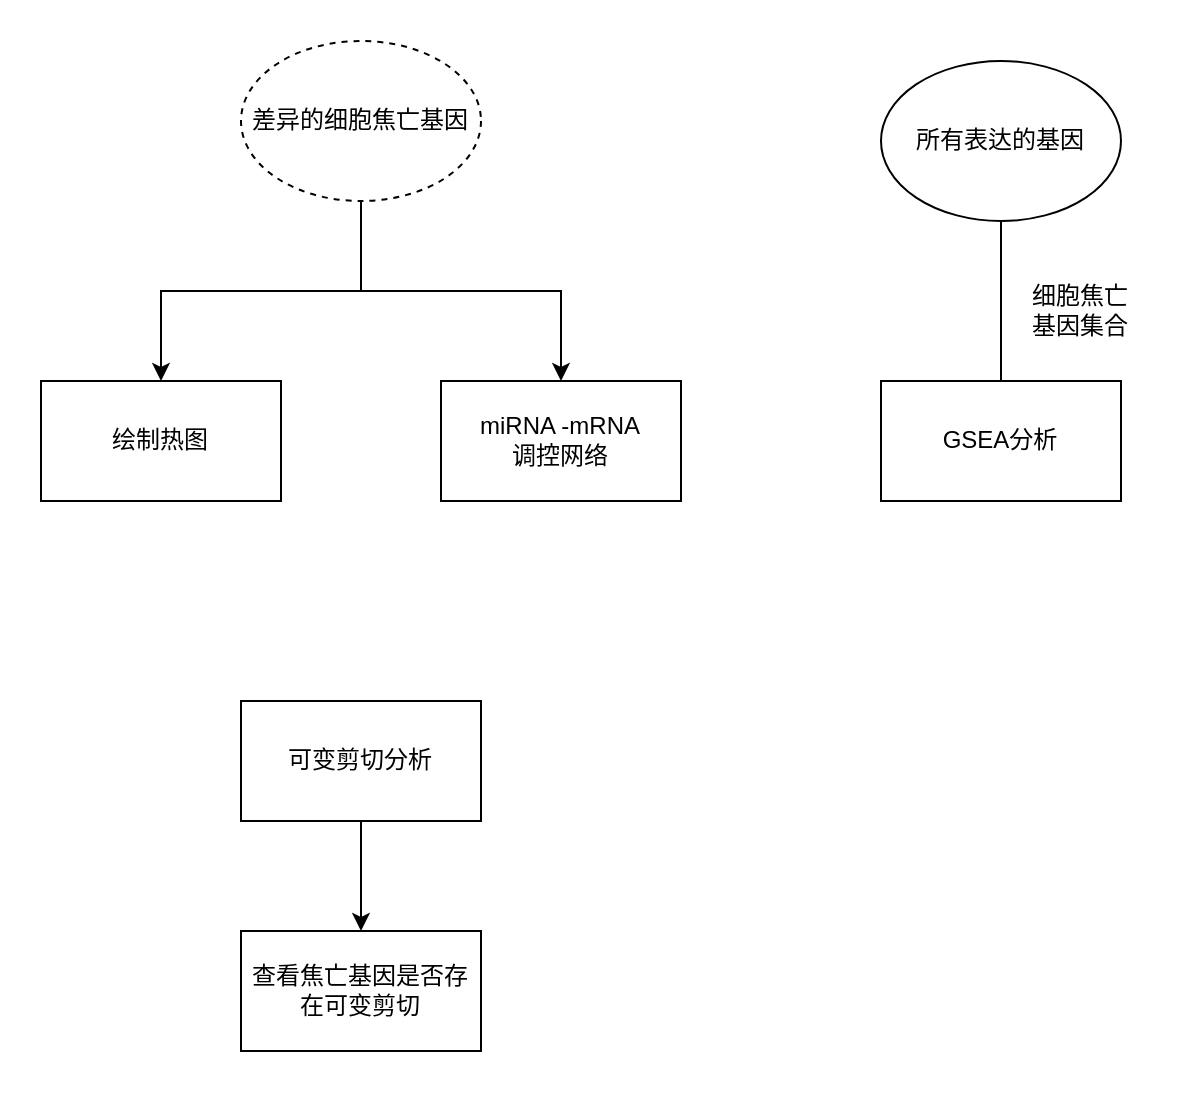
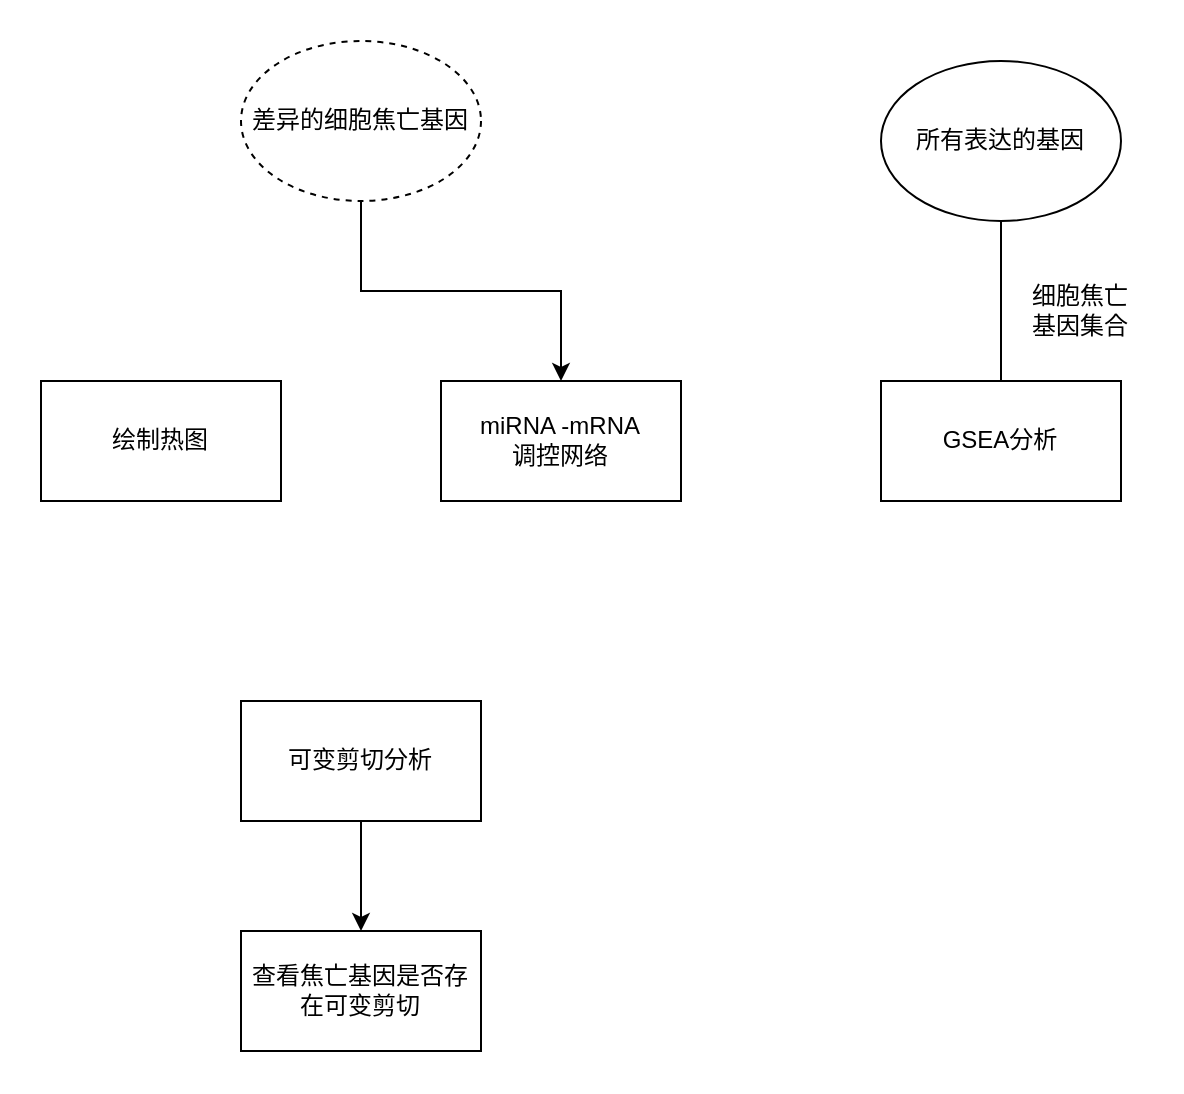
  <mxCell id="0" />
  <mxCell id="1" parent="0" />
- <mxCell id="2" value="" style="edgeStyle=orthogonalEdgeStyle;rounded=0;orthogonalLoop=1;jettySize=auto;html=1;" edge="1" parent="1" source="4" target="5"><mxGeometry relative="1" as="geometry" /></mxCell>
  <mxCell id="3" value="" style="edgeStyle=orthogonalEdgeStyle;rounded=0;orthogonalLoop=1;jettySize=auto;html=1;" edge="1" parent="1" source="4" target="6"><mxGeometry relative="1" as="geometry" /></mxCell>
  <mxCell id="4" value="差异的细胞焦亡基因" style="ellipse;whiteSpace=wrap;html=1;dashed=1;" vertex="1" parent="1"><mxGeometry x="120" y="20" width="120" height="80" as="geometry" /></mxCell>
  <mxCell id="5" value="绘制热图" style="whiteSpace=wrap;html=1;" vertex="1" parent="1"><mxGeometry x="20" y="190" width="120" height="60" as="geometry" /></mxCell>
  <mxCell id="6" value="miRNA -mRNA &lt;br&gt;调控网络" style="whiteSpace=wrap;html=1;" vertex="1" parent="1"><mxGeometry x="220" y="190" width="120" height="60" as="geometry" /></mxCell>
  <mxCell id="7" value="" style="edgeStyle=orthogonalEdgeStyle;rounded=0;orthogonalLoop=1;jettySize=auto;html=1;endArrow=none;" edge="1" parent="1" source="8" target="9"><mxGeometry relative="1" as="geometry" /></mxCell>
  <mxCell id="8" value="所有表达的基因" style="ellipse;whiteSpace=wrap;html=1;" vertex="1" parent="1"><mxGeometry x="440" y="30" width="120" height="80" as="geometry" /></mxCell>
  <mxCell id="9" value="GSEA分析" style="whiteSpace=wrap;html=1;" vertex="1" parent="1"><mxGeometry x="440" y="190" width="120" height="60" as="geometry" /></mxCell>
  <mxCell id="10" value="细胞焦亡基因集合" style="text;html=1;strokeColor=none;fillColor=none;align=center;verticalAlign=middle;whiteSpace=wrap;rounded=0;" vertex="1" parent="1"><mxGeometry x="510" y="140" width="60" height="30" as="geometry" /></mxCell>
  <mxCell id="11" value="" style="edgeStyle=orthogonalEdgeStyle;rounded=0;orthogonalLoop=1;jettySize=auto;html=1;" edge="1" parent="1" source="12" target="13"><mxGeometry relative="1" as="geometry" /></mxCell>
  <mxCell id="12" value="可变剪切分析" style="rounded=0;whiteSpace=wrap;html=1;" vertex="1" parent="1"><mxGeometry x="120" y="350" width="120" height="60" as="geometry" /></mxCell>
  <mxCell id="13" value="查看焦亡基因是否存在可变剪切" style="whiteSpace=wrap;html=1;rounded=0;" vertex="1" parent="1"><mxGeometry x="120" y="465" width="120" height="60" as="geometry" /></mxCell>
